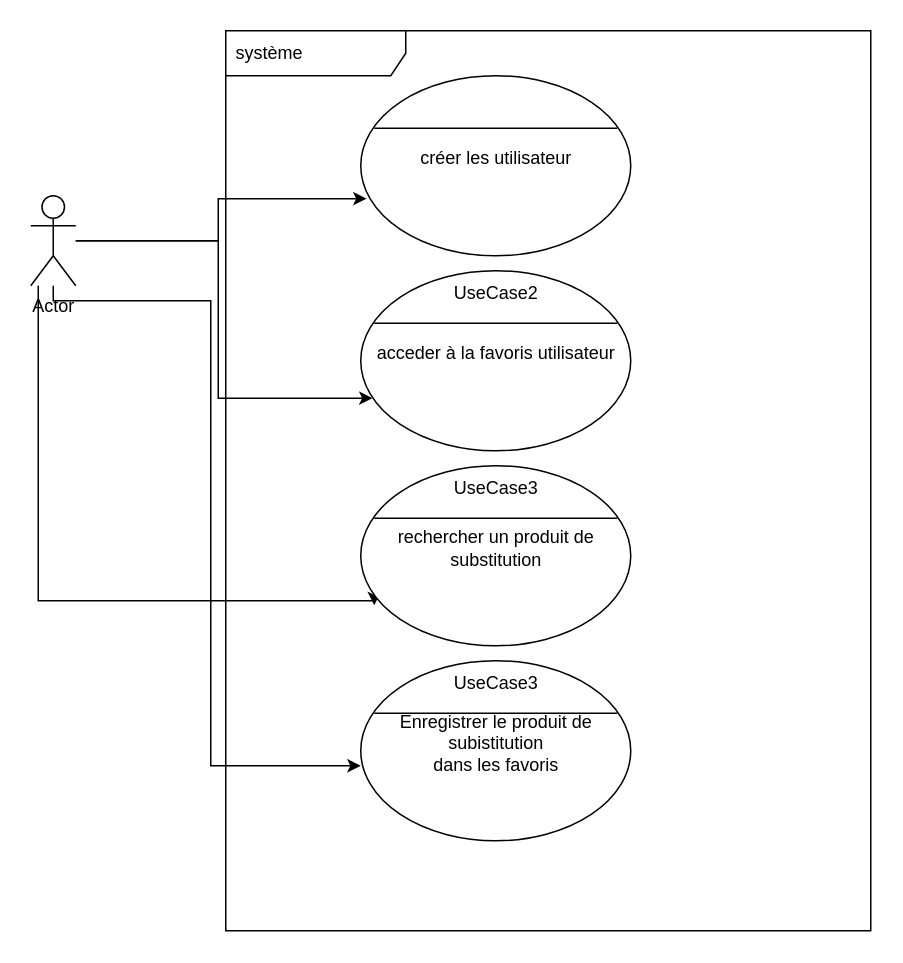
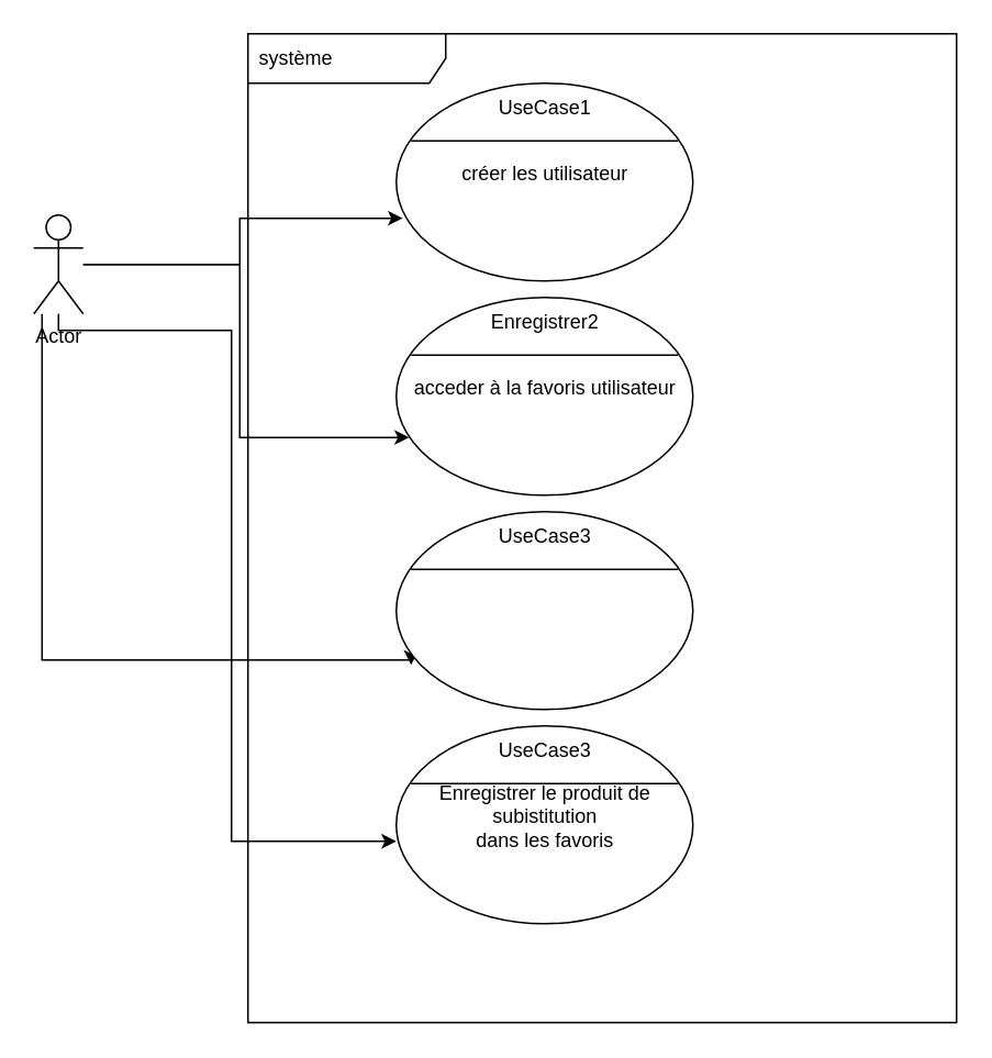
  <mxCell id="0" />
  <mxCell id="1" parent="0" />
  <mxCell id="2" style="edgeStyle=orthogonalEdgeStyle;rounded=0;orthogonalLoop=1;jettySize=auto;html=1;entryX=0.022;entryY=0.683;entryDx=0;entryDy=0;entryPerimeter=0;" edge="1" parent="1" source="6" target="8"><mxGeometry relative="1" as="geometry" /></mxCell>
  <mxCell id="3" style="edgeStyle=orthogonalEdgeStyle;rounded=0;orthogonalLoop=1;jettySize=auto;html=1;entryX=0.044;entryY=0.708;entryDx=0;entryDy=0;entryPerimeter=0;" edge="1" parent="1" source="6" target="12"><mxGeometry relative="1" as="geometry" /></mxCell>
  <mxCell id="4" style="edgeStyle=orthogonalEdgeStyle;rounded=0;orthogonalLoop=1;jettySize=auto;html=1;entryX=0.05;entryY=0.775;entryDx=0;entryDy=0;entryPerimeter=0;" edge="1" parent="1" source="6" target="16"><mxGeometry relative="1" as="geometry"><Array as="points"><mxPoint x="25" y="400" /><mxPoint x="249" y="400" /></Array></mxGeometry></mxCell>
  <mxCell id="5" style="edgeStyle=orthogonalEdgeStyle;rounded=0;orthogonalLoop=1;jettySize=auto;html=1;entryX=0;entryY=1;entryDx=0;entryDy=0;" edge="1" parent="1" source="6" target="23"><mxGeometry relative="1" as="geometry"><Array as="points"><mxPoint x="140" y="200" /><mxPoint x="140" y="510" /></Array></mxGeometry></mxCell>
  <mxCell id="6" value="Actor" style="shape=umlActor;verticalLabelPosition=bottom;verticalAlign=top;html=1;" vertex="1" parent="1"><mxGeometry x="20" y="130" width="30" height="60" as="geometry" /></mxCell>
  <mxCell id="7" value="système" style="shape=umlFrame;whiteSpace=wrap;html=1;width=120;height=30;boundedLbl=1;verticalAlign=middle;align=left;spacingLeft=5;" vertex="1" parent="1"><mxGeometry x="150" y="20" width="430" height="600" as="geometry" /></mxCell>
  <mxCell id="8" value="" style="shape=ellipse;container=1;horizontal=1;horizontalStack=0;resizeParent=1;resizeParentMax=0;resizeLast=0;html=1;dashed=0;collapsible=0;" vertex="1" parent="1"><mxGeometry x="240" y="50" width="180" height="120" as="geometry" /></mxCell>
+ <mxCell id="9" value="UseCase1" style="html=1;strokeColor=none;fillColor=none;align=center;verticalAlign=middle;rotatable=0;" vertex="1" parent="8"><mxGeometry width="180" height="30" as="geometry" /></mxCell>
  <mxCell id="10" value="" style="line;strokeWidth=1;fillColor=none;rotatable=0;labelPosition=right;points=[];portConstraint=eastwest;dashed=0;resizeWidth=1;" vertex="1" parent="8"><mxGeometry x="9" y="30" width="162" height="10" as="geometry" /></mxCell>
  <mxCell id="11" value="créer les utilisateur" style="text;html=1;align=center;verticalAlign=middle;rotatable=0;" vertex="1" parent="8"><mxGeometry y="40" width="180" height="30" as="geometry" /></mxCell>
  <mxCell id="12" value="" style="shape=ellipse;container=1;horizontal=1;horizontalStack=0;resizeParent=1;resizeParentMax=0;resizeLast=0;html=1;dashed=0;collapsible=0;" vertex="1" parent="1"><mxGeometry x="240" y="180" width="180" height="120" as="geometry" /></mxCell>
- <mxCell id="13" value="UseCase2" style="html=1;strokeColor=none;fillColor=none;align=center;verticalAlign=middle;rotatable=0;" vertex="1" parent="12"><mxGeometry width="180" height="30" as="geometry" /></mxCell>
+ <mxCell id="13" value="Enregistrer2" style="html=1;strokeColor=none;fillColor=none;align=center;verticalAlign=middle;rotatable=0;" vertex="1" parent="12"><mxGeometry width="180" height="30" as="geometry" /></mxCell>
  <mxCell id="14" value="" style="line;strokeWidth=1;fillColor=none;rotatable=0;labelPosition=right;points=[];portConstraint=eastwest;dashed=0;resizeWidth=1;" vertex="1" parent="12"><mxGeometry x="9" y="30" width="162" height="10" as="geometry" /></mxCell>
  <mxCell id="15" value="acceder à la favoris utilisateur" style="text;html=1;align=center;verticalAlign=middle;rotatable=0;" vertex="1" parent="12"><mxGeometry y="40" width="180" height="30" as="geometry" /></mxCell>
  <mxCell id="16" value="" style="shape=ellipse;container=1;horizontal=1;horizontalStack=0;resizeParent=1;resizeParentMax=0;resizeLast=0;html=1;dashed=0;collapsible=0;" vertex="1" parent="1"><mxGeometry x="240" y="310" width="180" height="120" as="geometry" /></mxCell>
  <mxCell id="17" value="UseCase3" style="html=1;strokeColor=none;fillColor=none;align=center;verticalAlign=middle;rotatable=0;" vertex="1" parent="16"><mxGeometry width="180" height="30" as="geometry" /></mxCell>
  <mxCell id="18" value="" style="line;strokeWidth=1;fillColor=none;rotatable=0;labelPosition=right;points=[];portConstraint=eastwest;dashed=0;resizeWidth=1;" vertex="1" parent="16"><mxGeometry x="9" y="30" width="162" height="10" as="geometry" /></mxCell>
- <mxCell id="19" value="rechercher un produit de &lt;br&gt;substitution" style="text;html=1;align=center;verticalAlign=middle;rotatable=0;" vertex="1" parent="16"><mxGeometry y="40" width="180" height="30" as="geometry" /></mxCell>
  <mxCell id="20" value="" style="shape=ellipse;container=1;horizontal=1;horizontalStack=0;resizeParent=1;resizeParentMax=0;resizeLast=0;html=1;dashed=0;collapsible=0;" vertex="1" parent="1"><mxGeometry x="240" y="440" width="180" height="120" as="geometry" /></mxCell>
  <mxCell id="21" value="UseCase3" style="html=1;strokeColor=none;fillColor=none;align=center;verticalAlign=middle;rotatable=0;" vertex="1" parent="20"><mxGeometry width="180" height="30" as="geometry" /></mxCell>
  <mxCell id="22" value="" style="line;strokeWidth=1;fillColor=none;rotatable=0;labelPosition=right;points=[];portConstraint=eastwest;dashed=0;resizeWidth=1;" vertex="1" parent="20"><mxGeometry x="9" y="30" width="162" height="10" as="geometry" /></mxCell>
  <mxCell id="23" value="Enregistrer le produit de &lt;br&gt;subistitution &lt;br&gt;dans les favoris" style="text;html=1;align=center;verticalAlign=middle;rotatable=0;" vertex="1" parent="20"><mxGeometry y="40" width="180" height="30" as="geometry" /></mxCell>
